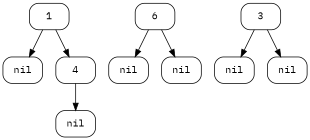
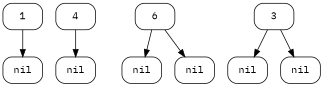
  digraph {
    fontname="IBM Plex Mono"
    node [fontname="IBM Plex Mono" shape=Mrecord]
    edge [fontname="IBM Plex Mono" headport=f0 tailport=f0]
    n1 [label="{<f0> 1} "]
    n2 [label="{<f0> nil}"]
    n3 [label="{<f0> 4} "]
    n4 [label="{<f0> 6} "]
    n5 [label="{<f0> nil}"]
    n6 [label="{<f0> nil}"]
    n7 [label="{<f0> nil}"]
    n8 [label="{<f0> 3} "]
    n9 [label="{<f0> nil}"]
    n10 [label="{<f0> nil}"]
    n1 -> n2
-   n1 -> n3
    n3 -> n7
    n4 -> n5
    n4 -> n6
    n8 -> n9
    n8 -> n10
  }
